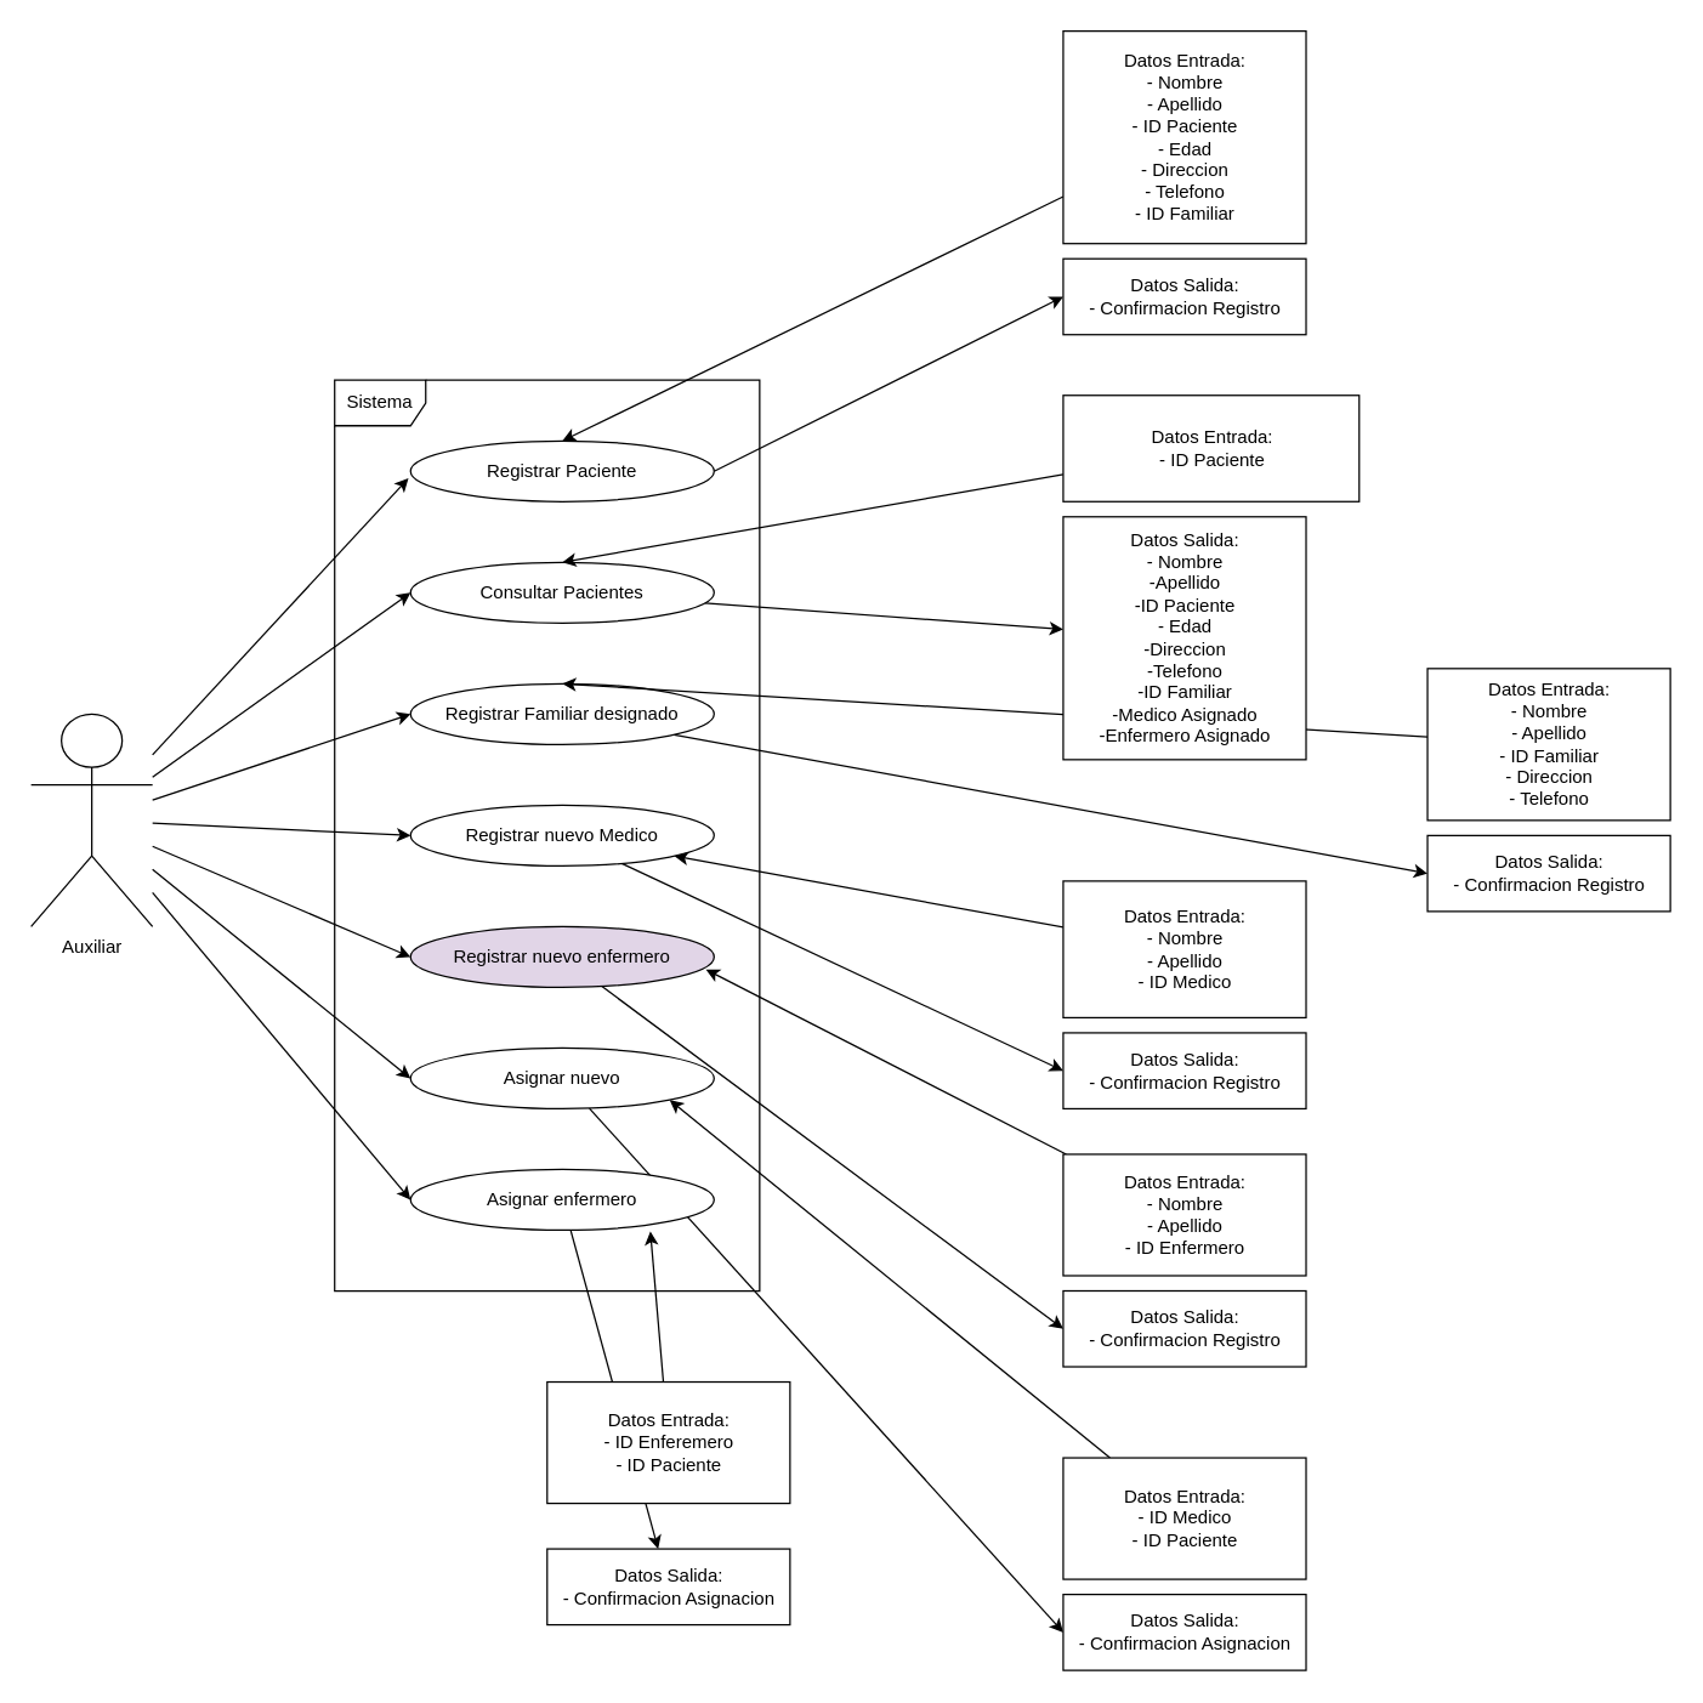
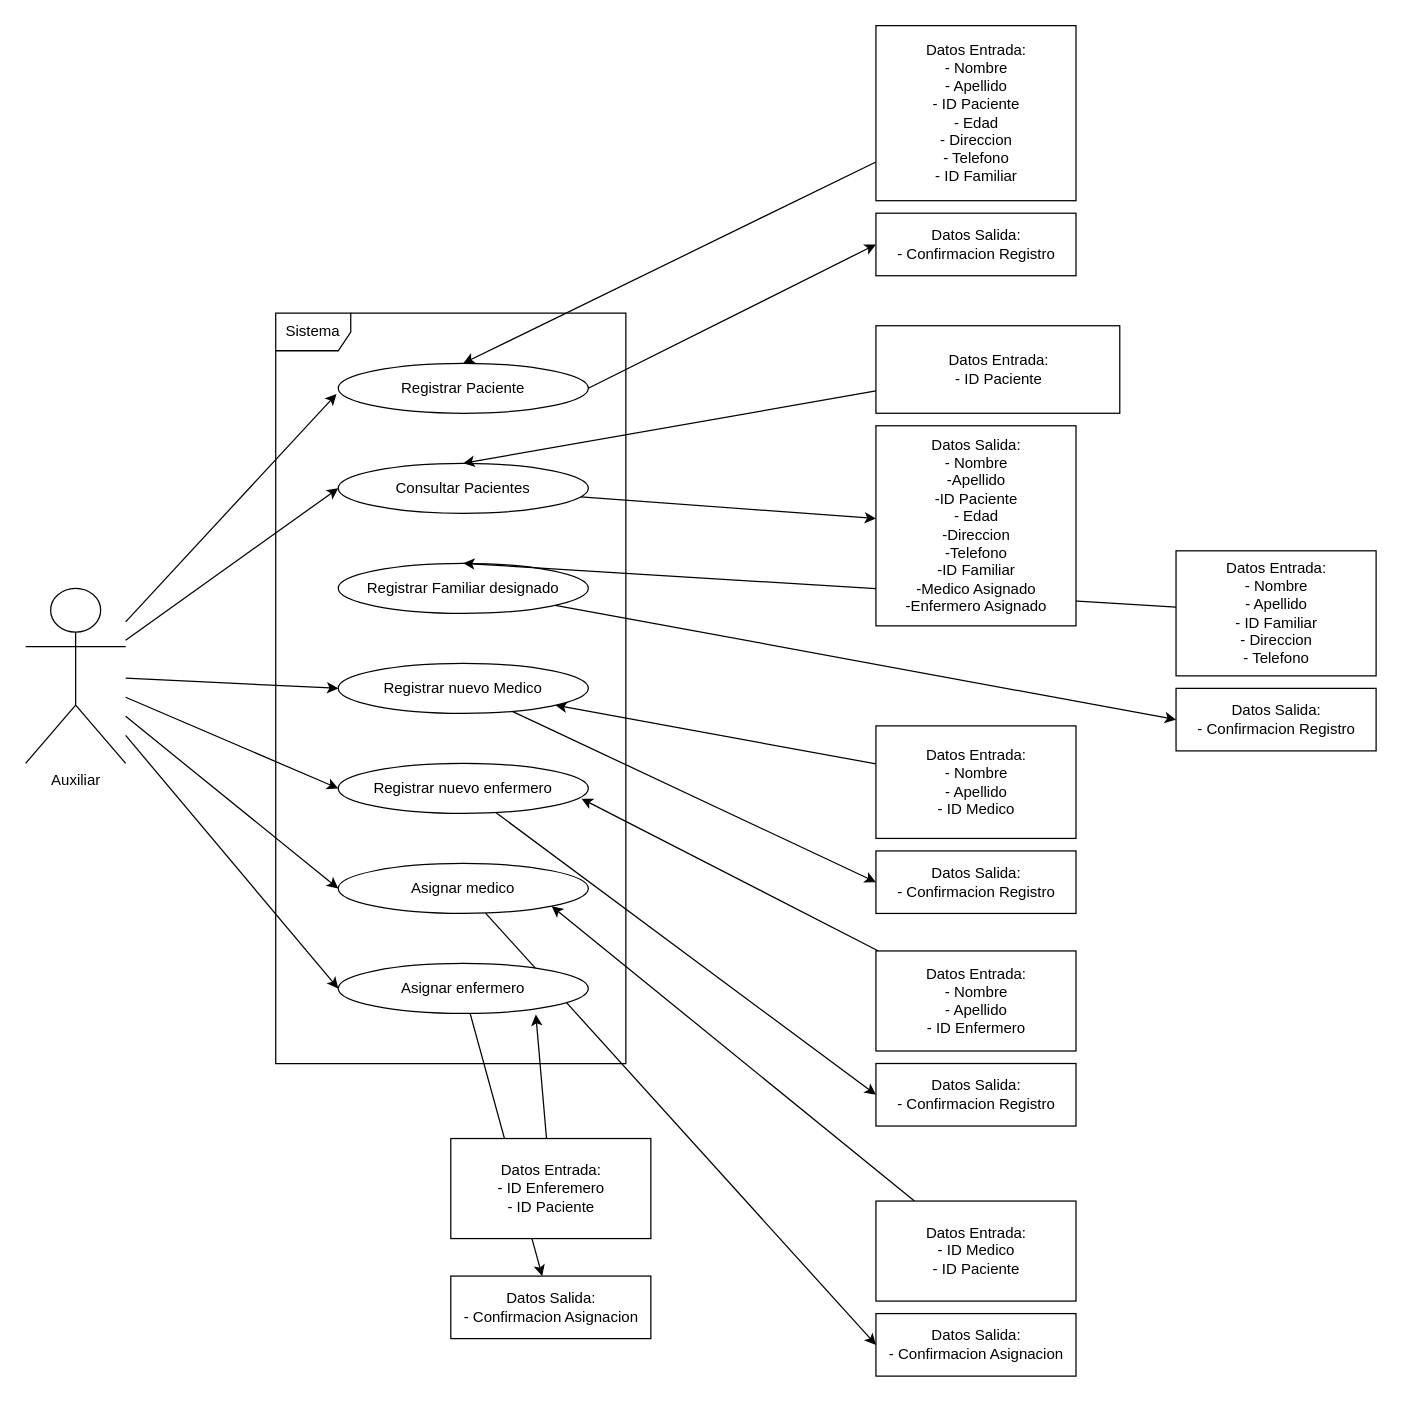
  <mxCell id="0" />
  <mxCell id="1" parent="0" />
  <mxCell id="2" value="Sistema" style="shape=umlFrame;whiteSpace=wrap;html=1;" vertex="1" parent="1"><mxGeometry x="220" y="250" width="280" height="600" as="geometry" /></mxCell>
  <mxCell id="3" style="rounded=0;orthogonalLoop=1;jettySize=auto;html=1;entryX=-0.007;entryY=0.614;entryDx=0;entryDy=0;entryPerimeter=0;" edge="1" parent="1" source="11" target="13"><mxGeometry relative="1" as="geometry" /></mxCell>
  <mxCell id="4" style="rounded=0;orthogonalLoop=1;jettySize=auto;html=1;entryX=0;entryY=0.5;entryDx=0;entryDy=0;" edge="1" parent="1" source="11" target="15"><mxGeometry relative="1" as="geometry" /></mxCell>
- <mxCell id="5" style="rounded=0;orthogonalLoop=1;jettySize=auto;html=1;entryX=0;entryY=0.5;entryDx=0;entryDy=0;" edge="1" parent="1" source="11" target="17"><mxGeometry relative="1" as="geometry" /></mxCell>
  <mxCell id="6" style="orthogonalLoop=1;jettySize=auto;html=1;strokeColor=none;" edge="1" parent="1" source="11" target="19"><mxGeometry relative="1" as="geometry" /></mxCell>
  <mxCell id="7" style="orthogonalLoop=1;jettySize=auto;html=1;rounded=0;entryX=0;entryY=0.5;entryDx=0;entryDy=0;" edge="1" parent="1" source="11" target="19"><mxGeometry relative="1" as="geometry" /></mxCell>
  <mxCell id="8" style="edgeStyle=none;rounded=0;orthogonalLoop=1;jettySize=auto;html=1;entryX=0;entryY=0.5;entryDx=0;entryDy=0;" edge="1" parent="1" source="11" target="21"><mxGeometry relative="1" as="geometry" /></mxCell>
  <mxCell id="9" style="edgeStyle=none;rounded=0;orthogonalLoop=1;jettySize=auto;html=1;entryX=0;entryY=0.5;entryDx=0;entryDy=0;" edge="1" parent="1" source="11" target="23"><mxGeometry relative="1" as="geometry" /></mxCell>
  <mxCell id="10" style="edgeStyle=none;rounded=0;orthogonalLoop=1;jettySize=auto;html=1;entryX=0;entryY=0.5;entryDx=0;entryDy=0;" edge="1" parent="1" source="11" target="25"><mxGeometry relative="1" as="geometry" /></mxCell>
  <mxCell id="11" value="Auxiliar" style="shape=umlActor;verticalLabelPosition=bottom;verticalAlign=top;html=1;" vertex="1" parent="1"><mxGeometry x="20" y="470" width="80" height="140" as="geometry" /></mxCell>
  <mxCell id="12" style="edgeStyle=none;rounded=0;orthogonalLoop=1;jettySize=auto;html=1;entryX=0;entryY=0.5;entryDx=0;entryDy=0;exitX=1;exitY=0.5;exitDx=0;exitDy=0;" edge="1" parent="1" source="13" target="40"><mxGeometry relative="1" as="geometry" /></mxCell>
  <mxCell id="13" value="Registrar Paciente" style="ellipse;whiteSpace=wrap;html=1;" vertex="1" parent="1"><mxGeometry x="270" y="290" width="200" height="40" as="geometry" /></mxCell>
  <mxCell id="14" style="edgeStyle=none;rounded=0;orthogonalLoop=1;jettySize=auto;html=1;" edge="1" parent="1" source="15" target="41"><mxGeometry relative="1" as="geometry" /></mxCell>
  <mxCell id="15" value="Consultar Pacientes" style="ellipse;whiteSpace=wrap;html=1;" vertex="1" parent="1"><mxGeometry x="270" y="370" width="200" height="40" as="geometry" /></mxCell>
  <mxCell id="16" style="edgeStyle=none;rounded=0;orthogonalLoop=1;jettySize=auto;html=1;entryX=0;entryY=0.5;entryDx=0;entryDy=0;" edge="1" parent="1" source="17" target="42"><mxGeometry relative="1" as="geometry" /></mxCell>
  <mxCell id="17" value="Registrar Familiar designado&lt;br&gt;" style="ellipse;whiteSpace=wrap;html=1;" vertex="1" parent="1"><mxGeometry x="270" y="450" width="200" height="40" as="geometry" /></mxCell>
  <mxCell id="18" style="edgeStyle=none;rounded=0;orthogonalLoop=1;jettySize=auto;html=1;entryX=0;entryY=0.5;entryDx=0;entryDy=0;" edge="1" parent="1" source="19" target="44"><mxGeometry relative="1" as="geometry" /></mxCell>
  <mxCell id="19" value="Registrar nuevo Medico" style="ellipse;whiteSpace=wrap;html=1;" vertex="1" parent="1"><mxGeometry x="270" y="530" width="200" height="40" as="geometry" /></mxCell>
  <mxCell id="20" style="edgeStyle=none;rounded=0;orthogonalLoop=1;jettySize=auto;html=1;entryX=0;entryY=0.5;entryDx=0;entryDy=0;" edge="1" parent="1" source="21" target="43"><mxGeometry relative="1" as="geometry" /></mxCell>
- <mxCell id="21" value="Registrar nuevo enfermero" style="ellipse;whiteSpace=wrap;html=1;fillColor=#e1d5e7;" vertex="1" parent="1"><mxGeometry x="270" y="610" width="200" height="40" as="geometry" /></mxCell>
+ <mxCell id="21" value="Registrar nuevo enfermero" style="ellipse;whiteSpace=wrap;html=1;" vertex="1" parent="1"><mxGeometry x="270" y="610" width="200" height="40" as="geometry" /></mxCell>
  <mxCell id="22" style="edgeStyle=none;rounded=0;orthogonalLoop=1;jettySize=auto;html=1;entryX=0;entryY=0.5;entryDx=0;entryDy=0;" edge="1" parent="1" source="23" target="45"><mxGeometry relative="1" as="geometry" /></mxCell>
- <mxCell id="23" value="Asignar nuevo" style="ellipse;whiteSpace=wrap;html=1;" vertex="1" parent="1"><mxGeometry x="270" y="690" width="200" height="40" as="geometry" /></mxCell>
+ <mxCell id="23" value="Asignar medico" style="ellipse;whiteSpace=wrap;html=1;" vertex="1" parent="1"><mxGeometry x="270" y="690" width="200" height="40" as="geometry" /></mxCell>
  <mxCell id="24" style="edgeStyle=none;rounded=0;orthogonalLoop=1;jettySize=auto;html=1;" edge="1" parent="1" source="25" target="46"><mxGeometry relative="1" as="geometry" /></mxCell>
  <mxCell id="25" value="Asignar enfermero" style="ellipse;whiteSpace=wrap;html=1;" vertex="1" parent="1"><mxGeometry x="270" y="770" width="200" height="40" as="geometry" /></mxCell>
  <mxCell id="26" style="edgeStyle=none;rounded=0;orthogonalLoop=1;jettySize=auto;html=1;entryX=0.5;entryY=0;entryDx=0;entryDy=0;" edge="1" parent="1" source="27" target="13"><mxGeometry relative="1" as="geometry" /></mxCell>
  <mxCell id="27" value="Datos Entrada:&lt;br&gt;- Nombre&lt;br&gt;- Apellido&lt;br&gt;- ID Paciente&lt;br&gt;- Edad&lt;br&gt;- Direccion&lt;br&gt;- Telefono&lt;br&gt;- ID Familiar" style="html=1;" vertex="1" parent="1"><mxGeometry x="700" y="20" width="160" height="140" as="geometry" /></mxCell>
  <mxCell id="28" style="edgeStyle=none;rounded=0;orthogonalLoop=1;jettySize=auto;html=1;entryX=0.5;entryY=0;entryDx=0;entryDy=0;" edge="1" parent="1" source="29" target="15"><mxGeometry relative="1" as="geometry" /></mxCell>
  <mxCell id="29" value="Datos Entrada:&lt;br&gt;- ID Paciente" style="html=1;" vertex="1" parent="1"><mxGeometry x="700" y="260" width="195" height="70" as="geometry" /></mxCell>
  <mxCell id="30" style="edgeStyle=none;rounded=0;orthogonalLoop=1;jettySize=auto;html=1;entryX=0.5;entryY=0;entryDx=0;entryDy=0;" edge="1" parent="1" source="31" target="17"><mxGeometry relative="1" as="geometry" /></mxCell>
  <mxCell id="31" value="Datos Entrada:&lt;br&gt;- Nombre&lt;br&gt;- Apellido&lt;br&gt;- ID Familiar&lt;br&gt;- Direccion&lt;br&gt;- Telefono" style="html=1;" vertex="1" parent="1"><mxGeometry x="940" y="440" width="160" height="100" as="geometry" /></mxCell>
  <mxCell id="32" style="edgeStyle=none;rounded=0;orthogonalLoop=1;jettySize=auto;html=1;" edge="1" parent="1" source="33" target="19"><mxGeometry relative="1" as="geometry" /></mxCell>
  <mxCell id="33" value="Datos Entrada:&lt;br&gt;- Nombre&lt;br&gt;- Apellido&lt;br&gt;- ID Medico" style="html=1;" vertex="1" parent="1"><mxGeometry x="700" y="580" width="160" height="90" as="geometry" /></mxCell>
  <mxCell id="34" style="edgeStyle=none;rounded=0;orthogonalLoop=1;jettySize=auto;html=1;entryX=0.973;entryY=0.706;entryDx=0;entryDy=0;entryPerimeter=0;" edge="1" parent="1" source="35" target="21"><mxGeometry relative="1" as="geometry" /></mxCell>
  <mxCell id="35" value="Datos Entrada:&lt;br&gt;- Nombre&lt;br&gt;- Apellido&lt;br&gt;- ID Enfermero" style="html=1;" vertex="1" parent="1"><mxGeometry x="700" y="760" width="160" height="80" as="geometry" /></mxCell>
  <mxCell id="36" style="edgeStyle=none;rounded=0;orthogonalLoop=1;jettySize=auto;html=1;entryX=1;entryY=1;entryDx=0;entryDy=0;" edge="1" parent="1" source="37" target="23"><mxGeometry relative="1" as="geometry" /></mxCell>
  <mxCell id="37" value="Datos Entrada:&lt;br&gt;- ID Medico&lt;br&gt;- ID Paciente" style="html=1;" vertex="1" parent="1"><mxGeometry x="700" y="960" width="160" height="80" as="geometry" /></mxCell>
  <mxCell id="38" style="edgeStyle=none;rounded=0;orthogonalLoop=1;jettySize=auto;html=1;entryX=0.79;entryY=1.02;entryDx=0;entryDy=0;entryPerimeter=0;" edge="1" parent="1" source="39" target="25"><mxGeometry relative="1" as="geometry" /></mxCell>
  <mxCell id="39" value="Datos Entrada:&lt;br&gt;- ID Enferemero&lt;br&gt;- ID Paciente" style="html=1;" vertex="1" parent="1"><mxGeometry x="360" y="910" width="160" height="80" as="geometry" /></mxCell>
  <mxCell id="40" value="Datos Salida:&lt;br&gt;- Confirmacion Registro" style="html=1;" vertex="1" parent="1"><mxGeometry x="700" y="170" width="160" height="50" as="geometry" /></mxCell>
  <mxCell id="41" value="Datos Salida:&lt;br&gt;- Nombre&lt;br&gt;-Apellido&lt;br&gt;-ID Paciente&lt;br&gt;- Edad&lt;br&gt;-Direccion&lt;br&gt;-Telefono&lt;br&gt;-ID Familiar&lt;br&gt;-Medico Asignado&lt;br&gt;-Enfermero Asignado" style="html=1;" vertex="1" parent="1"><mxGeometry x="700" y="340" width="160" height="160" as="geometry" /></mxCell>
  <mxCell id="42" value="Datos Salida:&lt;br&gt;- Confirmacion Registro" style="html=1;" vertex="1" parent="1"><mxGeometry x="940" y="550" width="160" height="50" as="geometry" /></mxCell>
  <mxCell id="43" value="Datos Salida:&lt;br&gt;- Confirmacion Registro" style="html=1;" vertex="1" parent="1"><mxGeometry x="700" y="850" width="160" height="50" as="geometry" /></mxCell>
  <mxCell id="44" value="Datos Salida:&lt;br&gt;- Confirmacion Registro" style="html=1;" vertex="1" parent="1"><mxGeometry x="700" y="680" width="160" height="50" as="geometry" /></mxCell>
  <mxCell id="45" value="Datos Salida:&lt;br&gt;- Confirmacion Asignacion" style="html=1;" vertex="1" parent="1"><mxGeometry x="700" y="1050" width="160" height="50" as="geometry" /></mxCell>
  <mxCell id="46" value="Datos Salida:&lt;br&gt;- Confirmacion Asignacion" style="html=1;" vertex="1" parent="1"><mxGeometry x="360" y="1020" width="160" height="50" as="geometry" /></mxCell>
